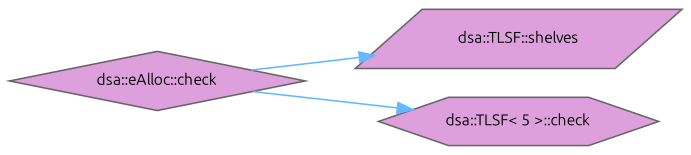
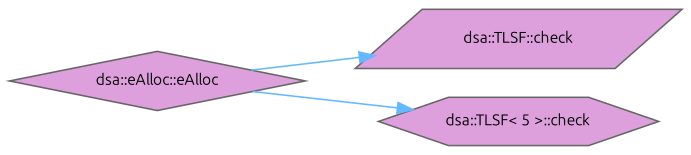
  digraph {
    fontname=Ubuntu
    rankdir=RL
    node [color=grey40 fillcolor=plum fontname=Ubuntu fontsize=10 style=filled]
    edge [color=steelblue1 dir=back fontname=Ubuntu fontsize=10 labelfontname=Helvetica labelfontsize=10 style=solid]
-   n1 [color=gray40 fontcolor=black height=0.2 label="dsa::TLSF::shelves" shape=parallelogram width=0.4]
-   n2 [height=0.2 label="dsa::eAlloc::check" shape=diamond width=0.4]
+   n1 [color=gray40 fontcolor=black height=0.2 label="dsa::TLSF::check" shape=parallelogram width=0.4]
+   n2 [height=0.2 label="dsa::eAlloc::eAlloc" shape=diamond width=0.4]
    n3 [height=0.2 label="dsa::TLSF\< 5 \>::check" shape=hexagon width=0.4]
    n1 -> n2
    n3 -> n2
  }
